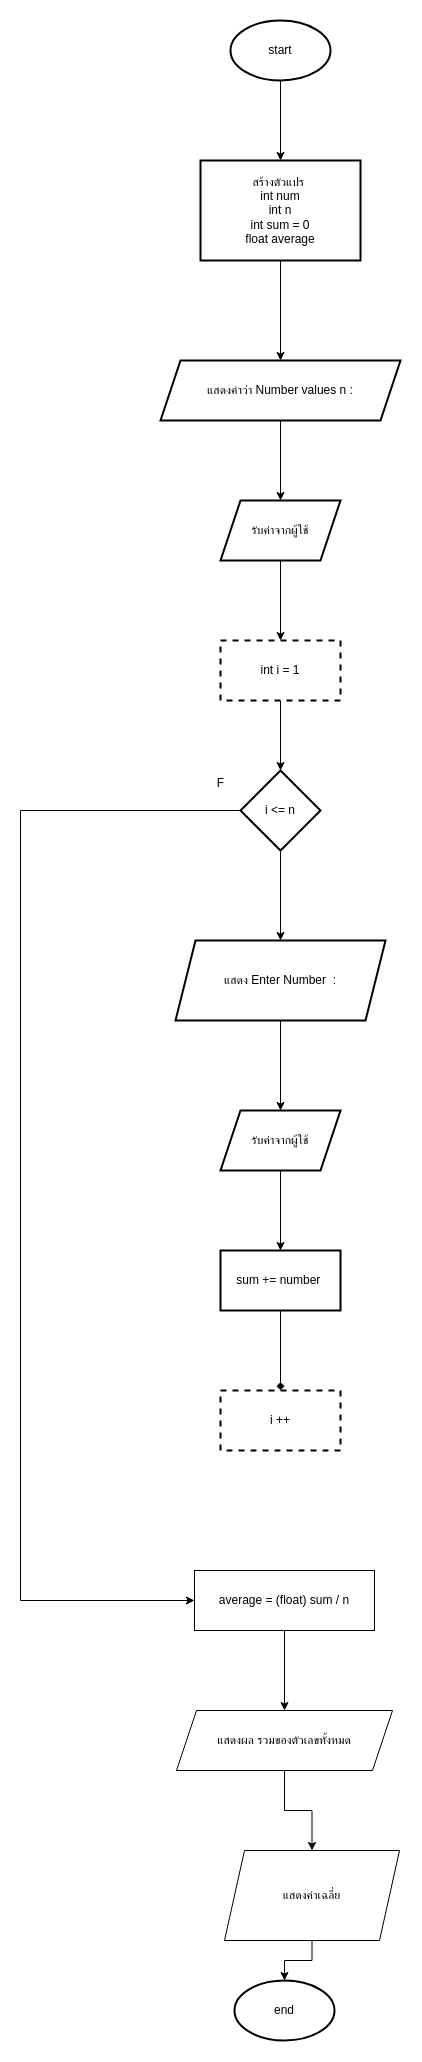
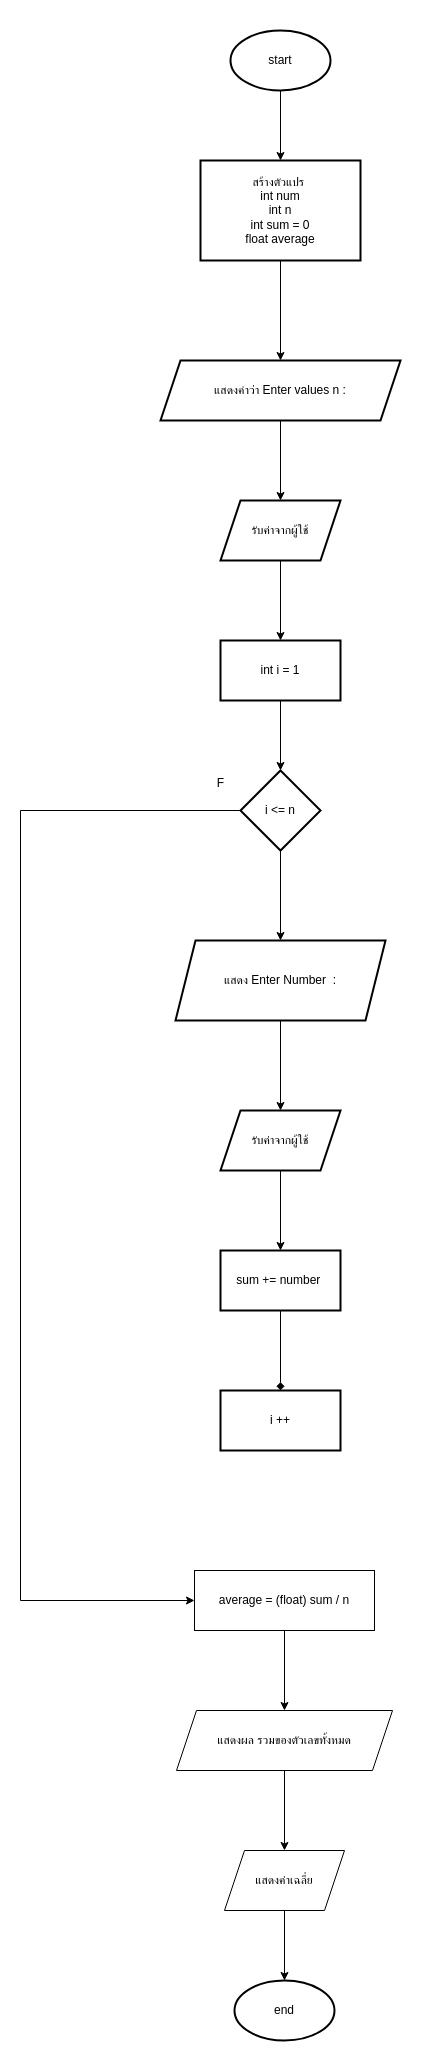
  <mxCell id="0" />
  <mxCell id="1" parent="0" />
  <mxCell id="2" value="" style="edgeStyle=orthogonalEdgeStyle;rounded=0;orthogonalLoop=1;jettySize=auto;html=1;" edge="1" parent="1" source="3" target="5"><mxGeometry relative="1" as="geometry" /></mxCell>
- <mxCell id="3" value="start" style="strokeWidth=2;html=1;shape=mxgraph.flowchart.start_1;whiteSpace=wrap;" vertex="1" parent="1"><mxGeometry x="230" y="20" width="100" height="60" as="geometry" /></mxCell>
+ <mxCell id="3" value="start" style="strokeWidth=2;html=1;shape=mxgraph.flowchart.start_1;whiteSpace=wrap;" vertex="1" parent="1"><mxGeometry x="230" y="30" width="100" height="60" as="geometry" /></mxCell>
  <mxCell id="4" value="" style="edgeStyle=orthogonalEdgeStyle;rounded=0;orthogonalLoop=1;jettySize=auto;html=1;" edge="1" parent="1" source="5" target="7"><mxGeometry relative="1" as="geometry" /></mxCell>
  <mxCell id="5" value="สร้างตัวแปร&amp;nbsp;&lt;div&gt;int num&lt;/div&gt;&lt;div&gt;int n&lt;/div&gt;&lt;div&gt;int sum = 0&lt;/div&gt;&lt;div&gt;float average&lt;/div&gt;" style="whiteSpace=wrap;html=1;strokeWidth=2;" vertex="1" parent="1"><mxGeometry x="200" y="160" width="160" height="100" as="geometry" /></mxCell>
  <mxCell id="6" value="" style="edgeStyle=orthogonalEdgeStyle;rounded=0;orthogonalLoop=1;jettySize=auto;html=1;" edge="1" parent="1" source="7" target="9"><mxGeometry relative="1" as="geometry" /></mxCell>
- <mxCell id="7" value="แสดงคำว่า Number values n :" style="shape=parallelogram;perimeter=parallelogramPerimeter;whiteSpace=wrap;html=1;fixedSize=1;strokeWidth=2;" vertex="1" parent="1"><mxGeometry x="160" y="360" width="240" height="60" as="geometry" /></mxCell>
+ <mxCell id="7" value="แสดงคำว่า Enter values n :" style="shape=parallelogram;perimeter=parallelogramPerimeter;whiteSpace=wrap;html=1;fixedSize=1;strokeWidth=2;" vertex="1" parent="1"><mxGeometry x="160" y="360" width="240" height="60" as="geometry" /></mxCell>
  <mxCell id="8" value="" style="edgeStyle=orthogonalEdgeStyle;rounded=0;orthogonalLoop=1;jettySize=auto;html=1;" edge="1" parent="1" source="9" target="11"><mxGeometry relative="1" as="geometry" /></mxCell>
  <mxCell id="9" value="รับค่าจากผู้ใช้" style="shape=parallelogram;perimeter=parallelogramPerimeter;whiteSpace=wrap;html=1;fixedSize=1;strokeWidth=2;" vertex="1" parent="1"><mxGeometry x="220" y="500" width="120" height="60" as="geometry" /></mxCell>
  <mxCell id="10" value="" style="edgeStyle=orthogonalEdgeStyle;rounded=0;orthogonalLoop=1;jettySize=auto;html=1;" edge="1" parent="1" source="11" target="14"><mxGeometry relative="1" as="geometry" /></mxCell>
- <mxCell id="11" value="int i = 1" style="whiteSpace=wrap;html=1;strokeWidth=2;dashed=1;" vertex="1" parent="1"><mxGeometry x="220" y="640" width="120" height="60" as="geometry" /></mxCell>
+ <mxCell id="11" value="int i = 1" style="whiteSpace=wrap;html=1;strokeWidth=2;" vertex="1" parent="1"><mxGeometry x="220" y="640" width="120" height="60" as="geometry" /></mxCell>
  <mxCell id="12" value="" style="edgeStyle=orthogonalEdgeStyle;rounded=0;orthogonalLoop=1;jettySize=auto;html=1;" edge="1" parent="1" source="14" target="16"><mxGeometry relative="1" as="geometry" /></mxCell>
  <mxCell id="13" style="edgeStyle=orthogonalEdgeStyle;rounded=0;orthogonalLoop=1;jettySize=auto;html=1;exitX=0;exitY=0.5;exitDx=0;exitDy=0;entryX=0;entryY=0.5;entryDx=0;entryDy=0;" edge="1" parent="1" source="14" target="23"><mxGeometry relative="1" as="geometry"><mxPoint x="40" y="1580" as="targetPoint" /><Array as="points"><mxPoint x="20" y="810" /><mxPoint x="20" y="1600" /><mxPoint x="194" y="1600" /></Array></mxGeometry></mxCell>
  <mxCell id="14" value="i &amp;lt;= n" style="rhombus;whiteSpace=wrap;html=1;strokeWidth=2;" vertex="1" parent="1"><mxGeometry x="240" y="770" width="80" height="80" as="geometry" /></mxCell>
  <mxCell id="15" value="" style="edgeStyle=orthogonalEdgeStyle;rounded=0;orthogonalLoop=1;jettySize=auto;html=1;" edge="1" parent="1" source="16" target="18"><mxGeometry relative="1" as="geometry" /></mxCell>
  <mxCell id="16" value="แสดง Enter Number&amp;nbsp; :" style="shape=parallelogram;perimeter=parallelogramPerimeter;whiteSpace=wrap;html=1;fixedSize=1;strokeWidth=2;" vertex="1" parent="1"><mxGeometry x="175" y="940" width="210" height="80" as="geometry" /></mxCell>
  <mxCell id="17" value="" style="edgeStyle=orthogonalEdgeStyle;rounded=0;orthogonalLoop=1;jettySize=auto;html=1;" edge="1" parent="1" source="18" target="20"><mxGeometry relative="1" as="geometry" /></mxCell>
  <mxCell id="18" value="รับค่าจากผู้ใช้" style="shape=parallelogram;perimeter=parallelogramPerimeter;whiteSpace=wrap;html=1;fixedSize=1;strokeWidth=2;" vertex="1" parent="1"><mxGeometry x="220" y="1110" width="120" height="60" as="geometry" /></mxCell>
  <mxCell id="19" value="" style="edgeStyle=orthogonalEdgeStyle;rounded=0;orthogonalLoop=1;jettySize=auto;html=1;endArrow=diamond;" edge="1" parent="1" source="20" target="21"><mxGeometry relative="1" as="geometry" /></mxCell>
  <mxCell id="20" value="sum += number&amp;nbsp;" style="whiteSpace=wrap;html=1;strokeWidth=2;" vertex="1" parent="1"><mxGeometry x="220" y="1250" width="120" height="60" as="geometry" /></mxCell>
- <mxCell id="21" value="i ++" style="whiteSpace=wrap;html=1;strokeWidth=2;dashed=1;" vertex="1" parent="1"><mxGeometry x="220" y="1390" width="120" height="60" as="geometry" /></mxCell>
+ <mxCell id="21" value="i ++" style="whiteSpace=wrap;html=1;strokeWidth=2;" vertex="1" parent="1"><mxGeometry x="220" y="1390" width="120" height="60" as="geometry" /></mxCell>
  <mxCell id="22" value="" style="edgeStyle=orthogonalEdgeStyle;rounded=0;orthogonalLoop=1;jettySize=auto;html=1;" edge="1" parent="1" source="23" target="26"><mxGeometry relative="1" as="geometry" /></mxCell>
  <mxCell id="23" value="average = (float) sum / n" style="whiteSpace=wrap;html=1;" vertex="1" parent="1"><mxGeometry x="194" y="1570" width="180" height="60" as="geometry" /></mxCell>
  <mxCell id="24" value="F" style="text;html=1;align=center;verticalAlign=middle;resizable=0;points=[];autosize=1;strokeColor=none;fillColor=none;" vertex="1" parent="1"><mxGeometry x="205" y="768" width="30" height="30" as="geometry" /></mxCell>
  <mxCell id="25" value="" style="edgeStyle=orthogonalEdgeStyle;rounded=0;orthogonalLoop=1;jettySize=auto;html=1;" edge="1" parent="1" source="26" target="28"><mxGeometry relative="1" as="geometry" /></mxCell>
  <mxCell id="26" value="แสดงผล รวมของตัวเลขทั้งหมด" style="shape=parallelogram;perimeter=parallelogramPerimeter;whiteSpace=wrap;html=1;fixedSize=1;" vertex="1" parent="1"><mxGeometry x="176" y="1710" width="216" height="60" as="geometry" /></mxCell>
  <mxCell id="27" value="" style="edgeStyle=orthogonalEdgeStyle;rounded=0;orthogonalLoop=1;jettySize=auto;html=1;" edge="1" parent="1" source="28" target="29"><mxGeometry relative="1" as="geometry" /></mxCell>
- <mxCell id="28" value="แสดงค่าเฉลี่ย" style="shape=parallelogram;perimeter=parallelogramPerimeter;whiteSpace=wrap;html=1;fixedSize=1;" vertex="1" parent="1"><mxGeometry x="224" y="1850" width="175" height="90" as="geometry" /></mxCell>
+ <mxCell id="28" value="แสดงค่าเฉลี่ย" style="shape=parallelogram;perimeter=parallelogramPerimeter;whiteSpace=wrap;html=1;fixedSize=1;" vertex="1" parent="1"><mxGeometry x="224" y="1850" width="120" height="60" as="geometry" /></mxCell>
  <mxCell id="29" value="end" style="strokeWidth=2;html=1;shape=mxgraph.flowchart.start_1;whiteSpace=wrap;" vertex="1" parent="1"><mxGeometry x="234" y="1980" width="100" height="60" as="geometry" /></mxCell>
